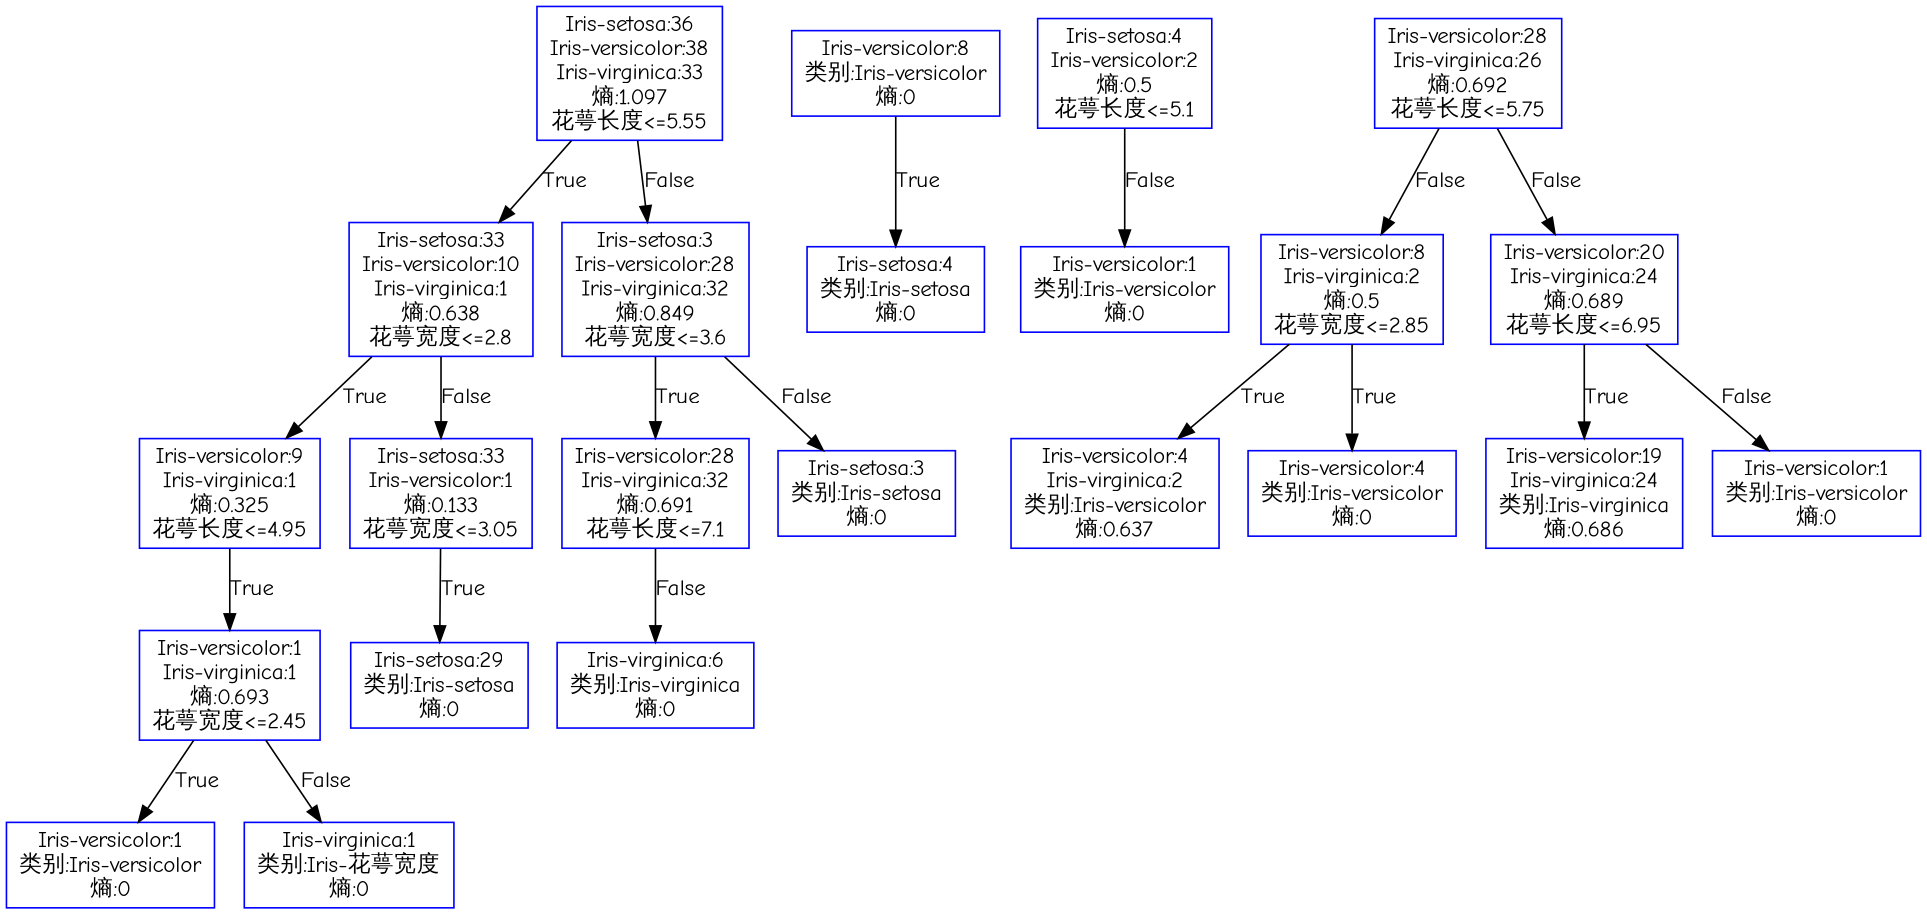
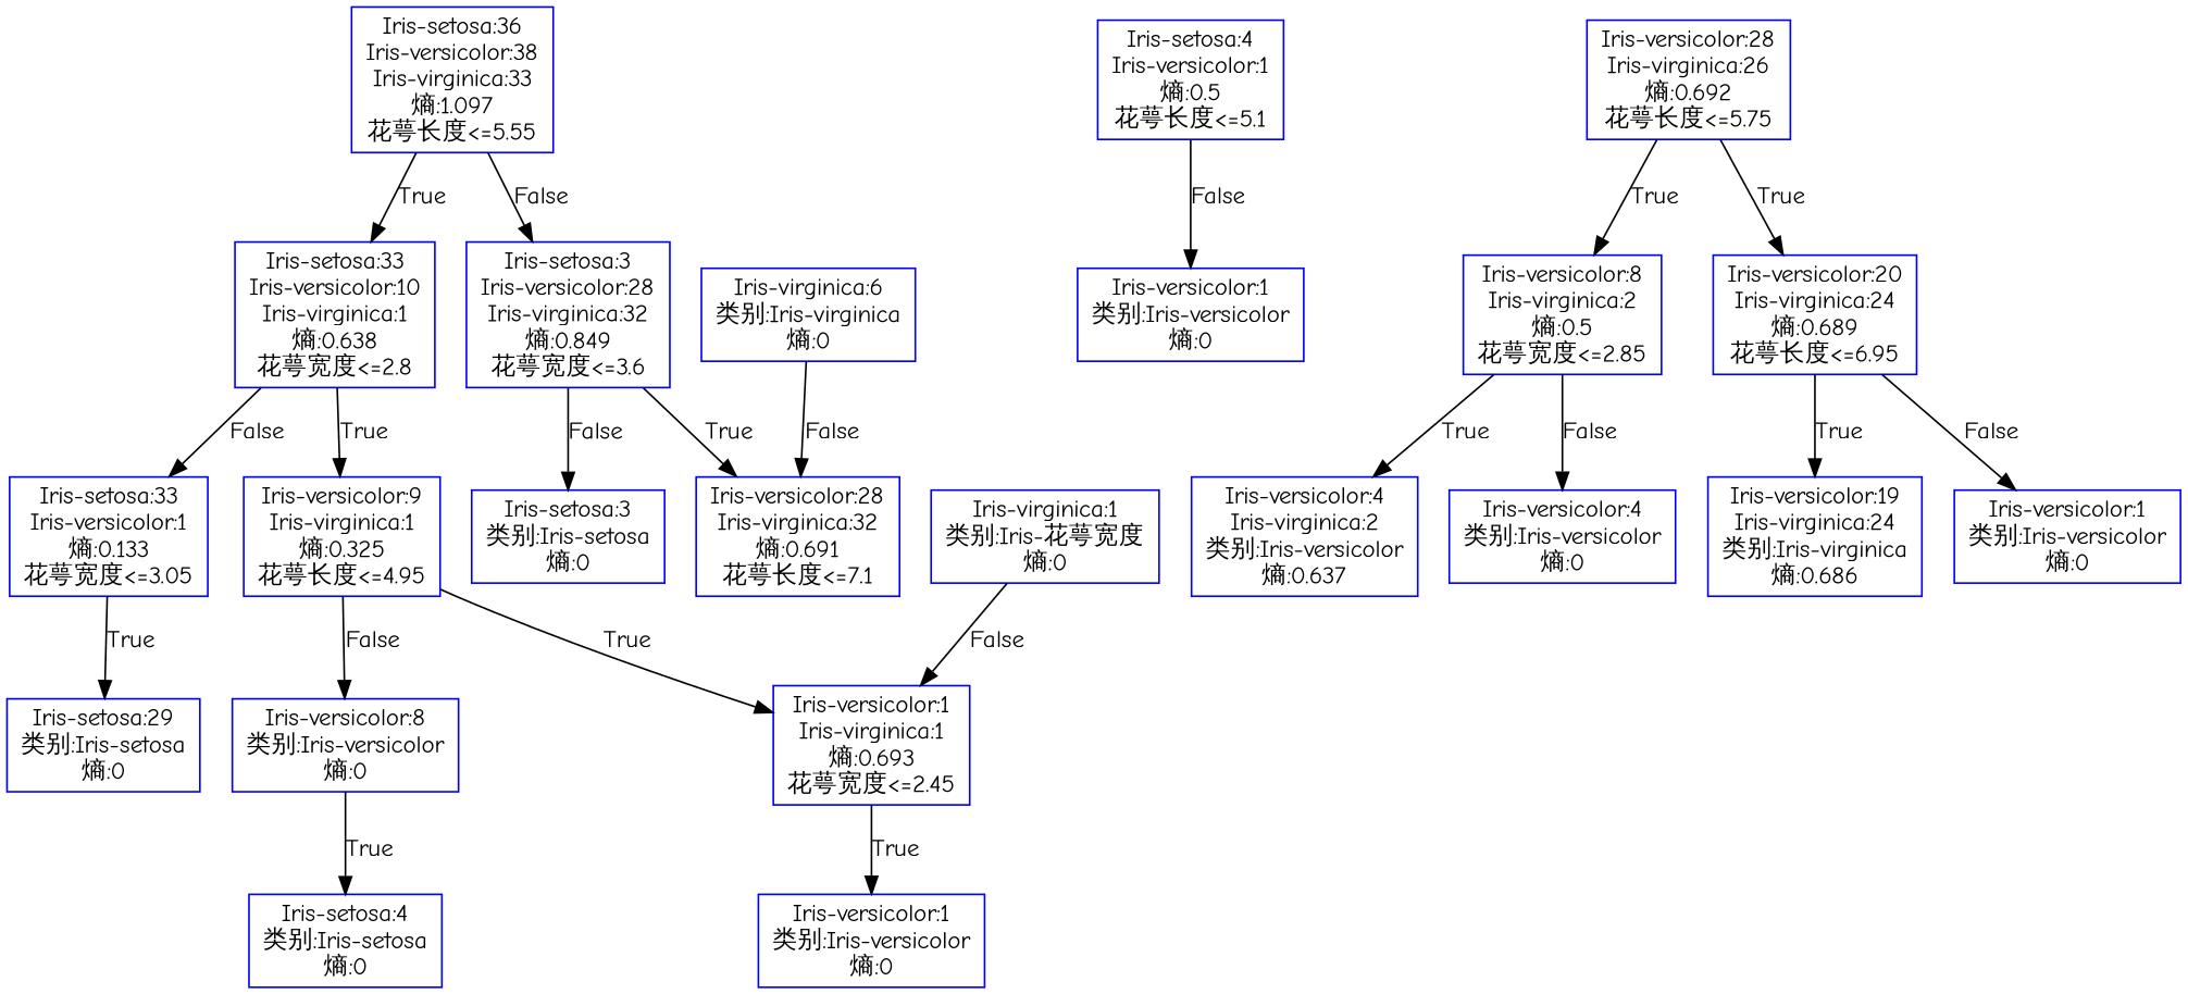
  digraph {
    fontname="Comic Neue"
    node [color=blue fontname="Comic Neue" shape=box]
    edge [fontname="Comic Neue"]
    n1 [label="Iris-setosa:36\nIris-versicolor:38\nIris-virginica:33\n熵:1.097\n花萼长度<=5.55\n"]
    n2 [label="Iris-setosa:33\nIris-versicolor:10\nIris-virginica:1\n熵:0.638\n花萼宽度<=2.8\n"]
    n3 [label="Iris-setosa:3\nIris-versicolor:28\nIris-virginica:32\n熵:0.849\n花萼宽度<=3.6\n"]
    n4 [label="Iris-versicolor:9\nIris-virginica:1\n熵:0.325\n花萼长度<=4.95\n"]
    n5 [label="Iris-setosa:33\nIris-versicolor:1\n熵:0.133\n花萼宽度<=3.05\n"]
    n6 [label="Iris-versicolor:28\nIris-virginica:32\n熵:0.691\n花萼长度<=7.1\n"]
    n7 [label="Iris-setosa:3\n类别:Iris-setosa\n熵:0"]
    n8 [label="Iris-versicolor:1\nIris-virginica:1\n熵:0.693\n花萼宽度<=2.45\n"]
    n9 [label="Iris-versicolor:8\n类别:Iris-versicolor\n熵:0"]
    n10 [label="Iris-setosa:29\n类别:Iris-setosa\n熵:0"]
    n11 [label="Iris-versicolor:1\n类别:Iris-versicolor\n熵:0"]
    n12 [label="Iris-virginica:1\n类别:Iris-花萼宽度\n熵:0"]
    n13 [label="Iris-setosa:4\n类别:Iris-setosa\n熵:0"]
-   n14 [label="Iris-setosa:4\nIris-versicolor:2\n熵:0.5\n花萼长度<=5.1\n"]
+   n14 [label="Iris-setosa:4\nIris-versicolor:1\n熵:0.5\n花萼长度<=5.1\n"]
    n15 [label="Iris-versicolor:1\n类别:Iris-versicolor\n熵:0"]
    n16 [label="Iris-virginica:6\n类别:Iris-virginica\n熵:0"]
    n17 [label="Iris-versicolor:28\nIris-virginica:26\n熵:0.692\n花萼长度<=5.75\n"]
    n18 [label="Iris-versicolor:8\nIris-virginica:2\n熵:0.5\n花萼宽度<=2.85\n"]
    n19 [label="Iris-versicolor:20\nIris-virginica:24\n熵:0.689\n花萼长度<=6.95\n"]
    n20 [label="Iris-versicolor:4\nIris-virginica:2\n类别:Iris-versicolor\n熵:0.637"]
    n21 [label="Iris-versicolor:4\n类别:Iris-versicolor\n熵:0"]
    n22 [label="Iris-versicolor:19\nIris-virginica:24\n类别:Iris-virginica\n熵:0.686"]
    n23 [label="Iris-versicolor:1\n类别:Iris-versicolor\n熵:0"]
    n1 -> n2 [label=True]
    n1 -> n3 [label=False]
    n2 -> n4 [label=True]
    n2 -> n5 [label=False]
    n3 -> n6 [label=True]
    n3 -> n7 [label=False]
    n4 -> n8 [label=True]
+   n4 -> n9 [label=False]
    n5 -> n10 [label=True]
-   n6 -> n16 [label=False]
+   n16 -> n6 [label=False]
    n8 -> n11 [label=True]
-   n8 -> n12 [label=False]
+   n12 -> n8 [label=False]
    n9 -> n13 [label=True]
    n14 -> n15 [label=False]
-   n17 -> n18 [label=False]
-   n17 -> n19 [label=False]
+   n17 -> n18 [label=True]
+   n17 -> n19 [label=True]
    n18 -> n20 [label=True]
-   n18 -> n21 [label=True]
+   n18 -> n21 [label=False]
    n19 -> n22 [label=True]
    n19 -> n23 [label=False]
  }
